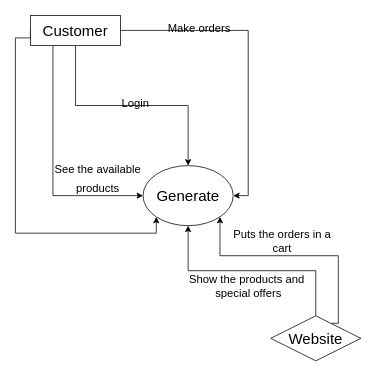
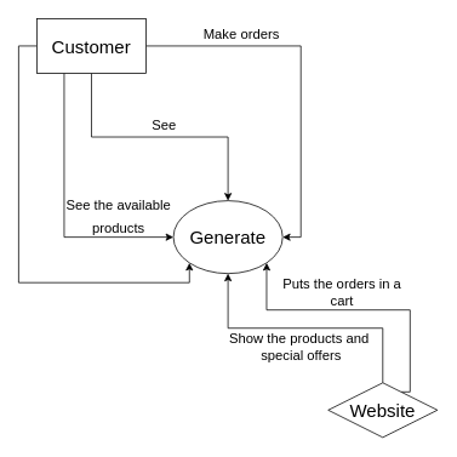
  <mxCell id="0" />
  <mxCell id="1" parent="0" />
  <mxCell id="2" style="edgeStyle=orthogonalEdgeStyle;rounded=0;orthogonalLoop=1;jettySize=auto;html=1;exitX=0.5;exitY=1;exitDx=0;exitDy=0;entryX=0.5;entryY=0;entryDx=0;entryDy=0;fontSize=20;" edge="1" parent="1" source="6" target="7"><mxGeometry relative="1" as="geometry" /></mxCell>
  <mxCell id="3" style="edgeStyle=orthogonalEdgeStyle;rounded=0;orthogonalLoop=1;jettySize=auto;html=1;exitX=0.25;exitY=1;exitDx=0;exitDy=0;entryX=0;entryY=0.5;entryDx=0;entryDy=0;fontSize=15;" edge="1" parent="1" source="6" target="7"><mxGeometry relative="1" as="geometry" /></mxCell>
  <mxCell id="4" style="edgeStyle=orthogonalEdgeStyle;rounded=0;orthogonalLoop=1;jettySize=auto;html=1;exitX=1;exitY=0.5;exitDx=0;exitDy=0;entryX=1;entryY=0.5;entryDx=0;entryDy=0;fontSize=15;" edge="1" parent="1" source="6" target="7"><mxGeometry relative="1" as="geometry" /></mxCell>
  <mxCell id="5" style="edgeStyle=orthogonalEdgeStyle;rounded=0;orthogonalLoop=1;jettySize=auto;html=1;exitX=0;exitY=0.5;exitDx=0;exitDy=0;entryX=0;entryY=1;entryDx=0;entryDy=0;fontSize=15;" edge="1" parent="1" source="6" target="7"><mxGeometry relative="1" as="geometry"><Array as="points"><mxPoint x="20" y="50" /><mxPoint x="20" y="310" /><mxPoint x="208" y="310" /></Array></mxGeometry></mxCell>
- <mxCell id="6" value="Customer" style="rounded=0;whiteSpace=wrap;html=1;fontSize=20;" vertex="1" parent="1"><mxGeometry x="40" y="20" width="120" height="40" as="geometry" /></mxCell>
+ <mxCell id="6" value="Customer" style="rounded=0;whiteSpace=wrap;html=1;fontSize=20;" vertex="1" parent="1"><mxGeometry x="40" y="20" width="120" height="60" as="geometry" /></mxCell>
  <mxCell id="7" value="Generate" style="ellipse;whiteSpace=wrap;html=1;fontSize=20;" vertex="1" parent="1"><mxGeometry x="190" y="220" width="120" height="80" as="geometry" /></mxCell>
  <mxCell id="8" style="edgeStyle=orthogonalEdgeStyle;rounded=0;orthogonalLoop=1;jettySize=auto;html=1;exitX=0.5;exitY=0;exitDx=0;exitDy=0;entryX=0.5;entryY=1;entryDx=0;entryDy=0;fontSize=15;" edge="1" parent="1" source="10" target="7"><mxGeometry relative="1" as="geometry" /></mxCell>
  <mxCell id="9" style="edgeStyle=orthogonalEdgeStyle;rounded=0;orthogonalLoop=1;jettySize=auto;html=1;exitX=0.75;exitY=0;exitDx=0;exitDy=0;entryX=1;entryY=1;entryDx=0;entryDy=0;fontSize=15;" edge="1" parent="1" source="10" target="7"><mxGeometry relative="1" as="geometry"><Array as="points"><mxPoint x="450" y="340" /><mxPoint x="292" y="340" /></Array></mxGeometry></mxCell>
  <mxCell id="10" value="Website" style="rhombus;whiteSpace=wrap;html=1;fontSize=20;" vertex="1" parent="1"><mxGeometry x="360" y="420" width="120" height="60" as="geometry" /></mxCell>
- <mxCell id="11" value="&lt;font style=&quot;font-size: 15px;&quot;&gt;Login&lt;/font&gt;" style="text;html=1;strokeColor=none;fillColor=none;align=center;verticalAlign=middle;whiteSpace=wrap;rounded=0;fontSize=20;" vertex="1" parent="1"><mxGeometry x="150" y="120" width="60" height="30" as="geometry" /></mxCell>
+ <mxCell id="11" value="&lt;font style=&quot;font-size: 15px;&quot;&gt;See&lt;/font&gt;" style="text;html=1;strokeColor=none;fillColor=none;align=center;verticalAlign=middle;whiteSpace=wrap;rounded=0;fontSize=20;" vertex="1" parent="1"><mxGeometry x="150" y="120" width="60" height="30" as="geometry" /></mxCell>
  <mxCell id="12" value="&lt;font style=&quot;font-size: 15px;&quot;&gt;See the available products&lt;/font&gt;" style="text;html=1;strokeColor=none;fillColor=none;align=center;verticalAlign=middle;whiteSpace=wrap;rounded=0;fontSize=20;" vertex="1" parent="1"><mxGeometry x="70" y="220" width="120" height="30" as="geometry" /></mxCell>
  <mxCell id="13" value="&lt;font style=&quot;font-size: 15px;&quot;&gt;Make orders&lt;/font&gt;" style="text;html=1;strokeColor=none;fillColor=none;align=center;verticalAlign=middle;whiteSpace=wrap;rounded=0;fontSize=20;" vertex="1" parent="1"><mxGeometry x="210" y="20" width="110" height="30" as="geometry" /></mxCell>
  <mxCell id="14" value="Show the products and&amp;nbsp;&lt;br&gt;special offers" style="text;html=1;align=center;verticalAlign=middle;resizable=0;points=[];autosize=1;strokeColor=none;fillColor=none;fontSize=15;" vertex="1" parent="1"><mxGeometry x="250" y="360" width="160" height="40" as="geometry" /></mxCell>
  <mxCell id="15" value="Puts the orders in a&lt;br&gt;cart" style="text;html=1;align=center;verticalAlign=middle;resizable=0;points=[];autosize=1;strokeColor=none;fillColor=none;fontSize=15;" vertex="1" parent="1"><mxGeometry x="310" y="300" width="130" height="40" as="geometry" /></mxCell>
